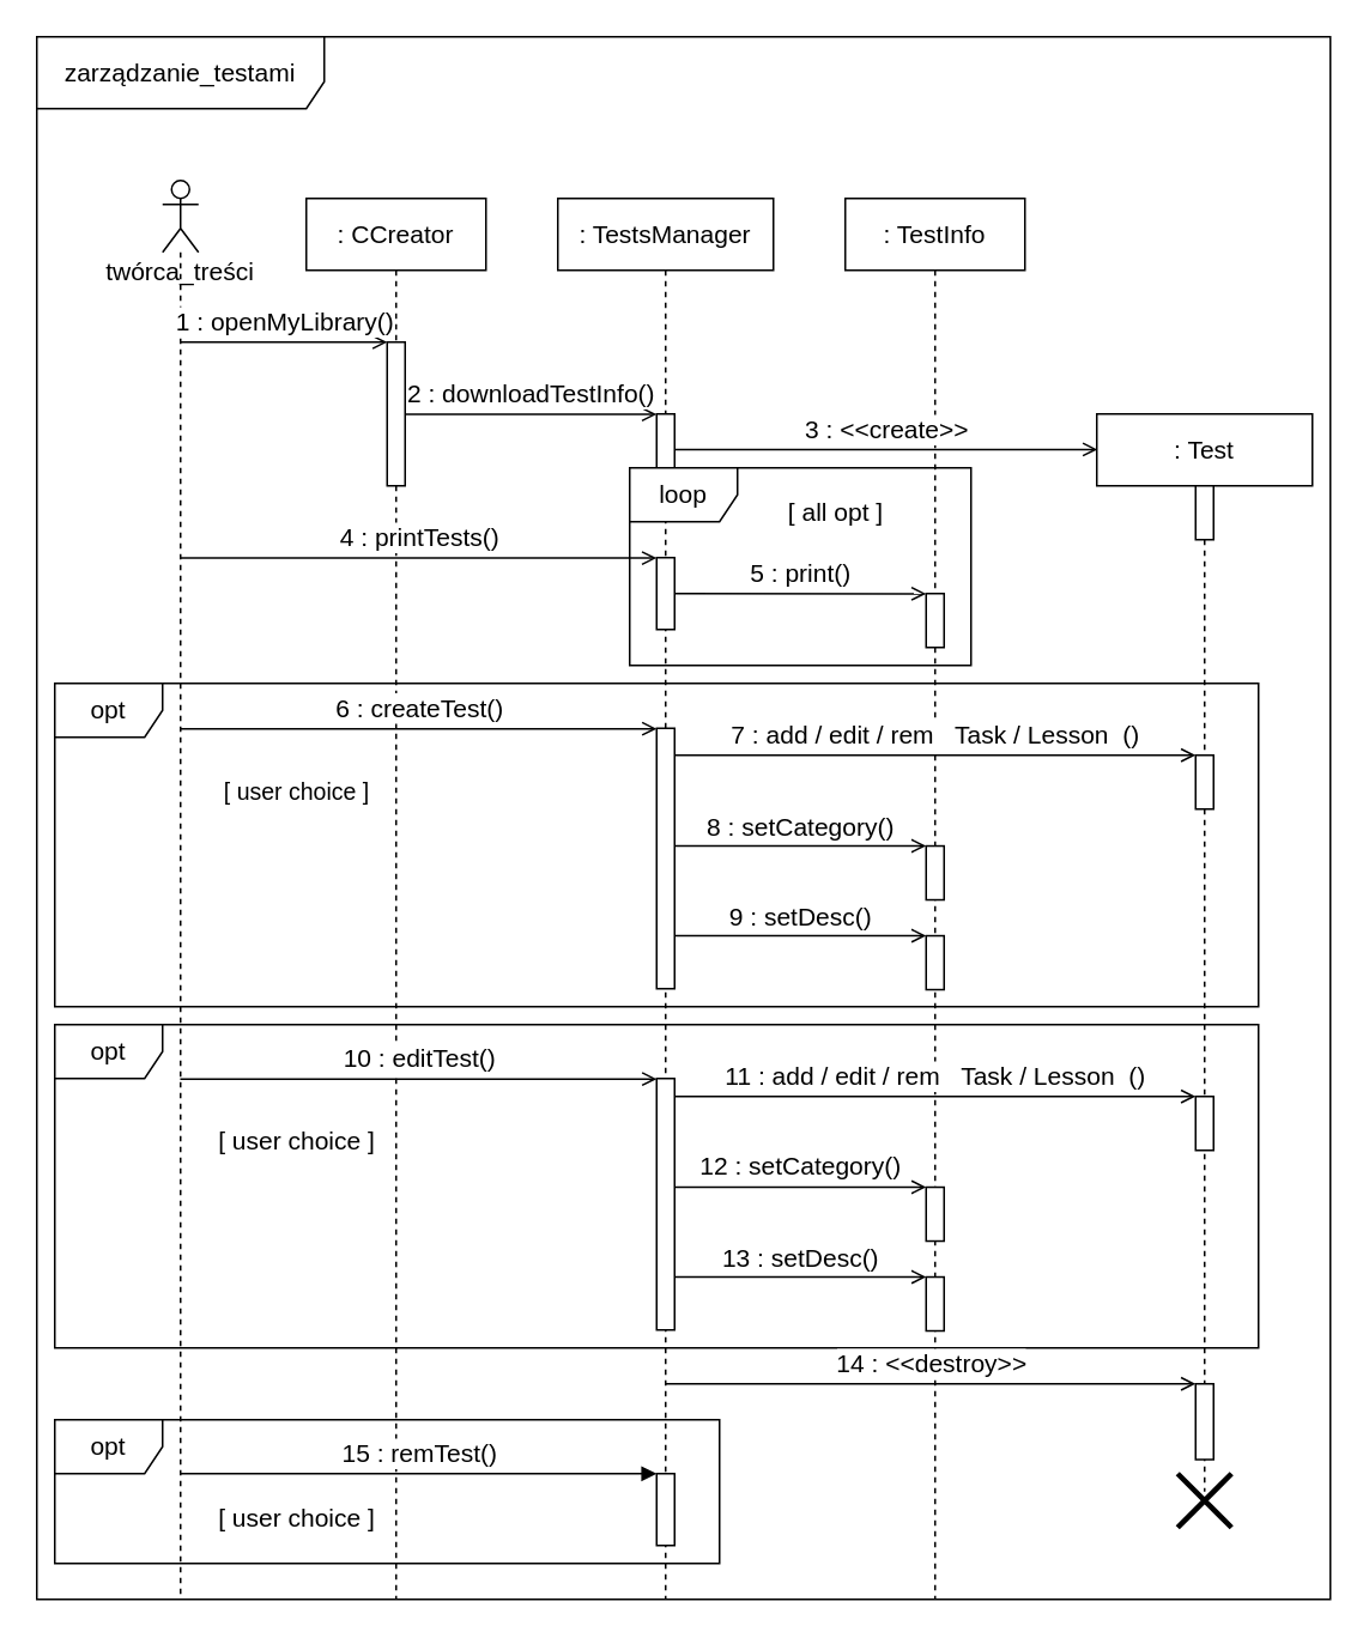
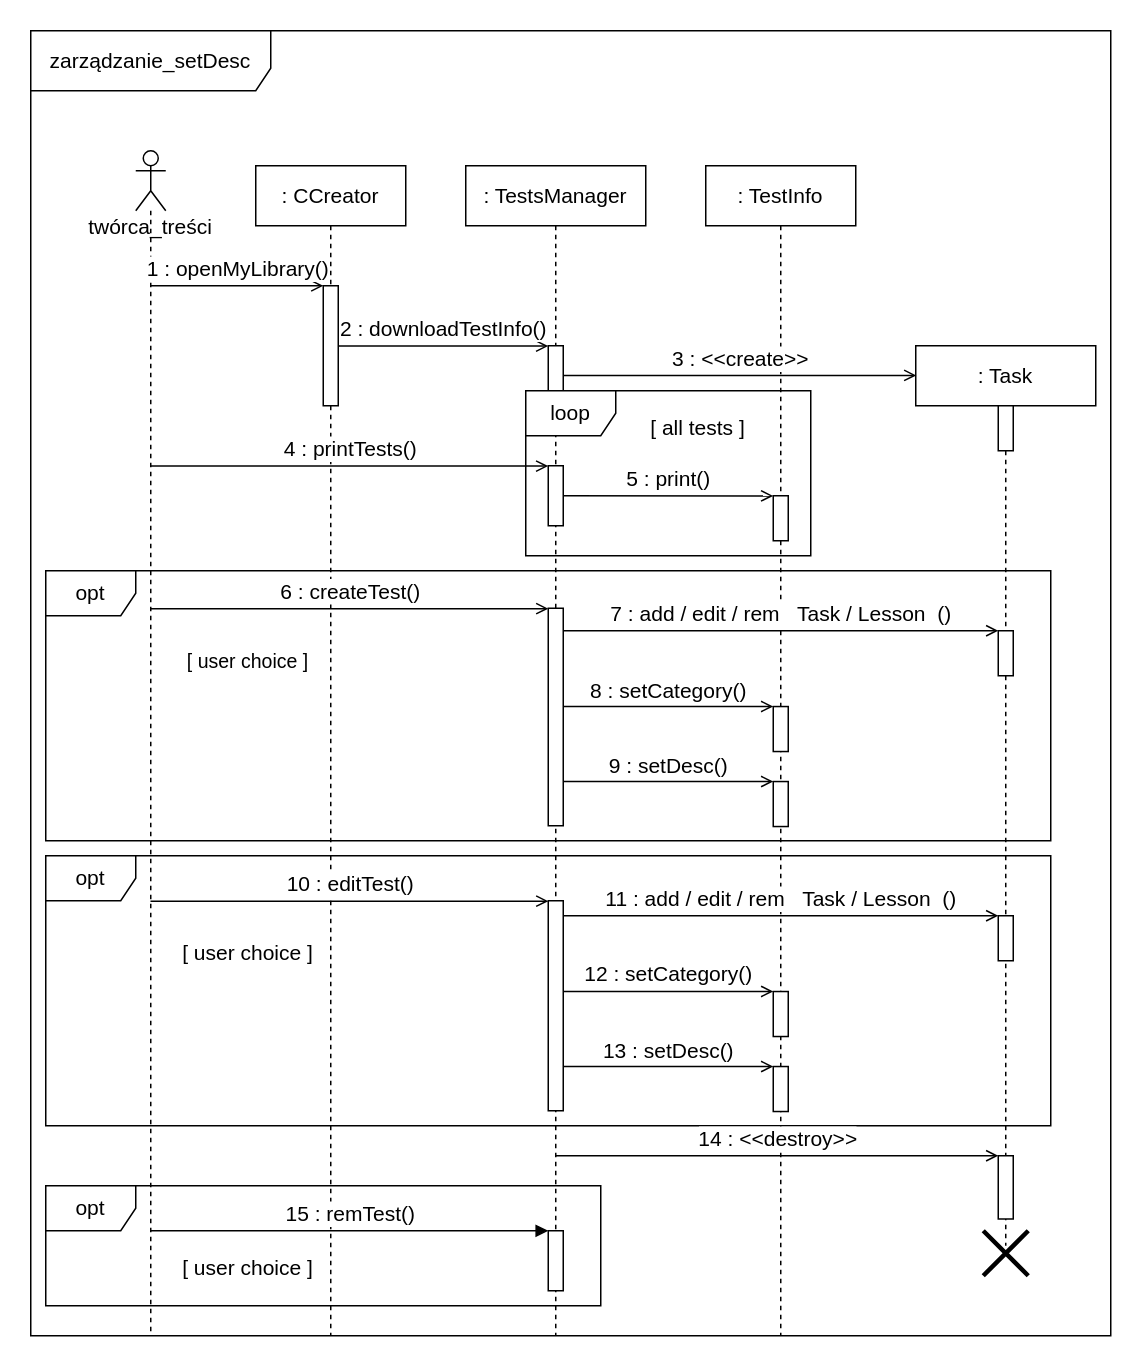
  <mxCell id="0" />
  <mxCell id="1" parent="0" />
  <mxCell id="2" value="&lt;font style=&quot;font-size: 14px&quot;&gt;twórca_treści&lt;/font&gt;" style="shape=umlLifeline;participant=umlActor;perimeter=lifelinePerimeter;whiteSpace=wrap;html=1;container=1;collapsible=0;recursiveResize=0;verticalAlign=top;spacingTop=36;outlineConnect=0;" parent="1" vertex="1"><mxGeometry x="90" y="100" width="20" height="790" as="geometry" /></mxCell>
  <mxCell id="3" value="&lt;font style=&quot;font-size: 14px&quot;&gt;: CCreator&lt;/font&gt;" style="shape=umlLifeline;perimeter=lifelinePerimeter;whiteSpace=wrap;html=1;container=1;collapsible=0;recursiveResize=0;outlineConnect=0;" parent="1" vertex="1"><mxGeometry x="170" y="110" width="100" height="780" as="geometry" /></mxCell>
  <mxCell id="4" value="" style="html=1;points=[];perimeter=orthogonalPerimeter;" parent="3" vertex="1"><mxGeometry x="45" y="80" width="10" height="80" as="geometry" /></mxCell>
  <mxCell id="5" value="&lt;font style=&quot;font-size: 13px&quot;&gt;[ user choice ]&lt;/font&gt;" style="text;html=1;strokeColor=none;fillColor=none;align=center;verticalAlign=middle;whiteSpace=wrap;rounded=0;" parent="3" vertex="1"><mxGeometry x="-50" y="315" width="90" height="30" as="geometry" /></mxCell>
  <mxCell id="6" value="&lt;font style=&quot;font-size: 14px&quot;&gt;[ user choice ]&lt;/font&gt;" style="text;html=1;strokeColor=none;fillColor=none;align=center;verticalAlign=middle;whiteSpace=wrap;rounded=0;" parent="3" vertex="1"><mxGeometry x="-50" y="510" width="90" height="30" as="geometry" /></mxCell>
  <mxCell id="7" value="&lt;font style=&quot;font-size: 14px&quot;&gt;[ user choice ]&lt;/font&gt;" style="text;html=1;strokeColor=none;fillColor=none;align=center;verticalAlign=middle;whiteSpace=wrap;rounded=0;" parent="3" vertex="1"><mxGeometry x="-50" y="720" width="90" height="30" as="geometry" /></mxCell>
  <mxCell id="8" value="&lt;font style=&quot;font-size: 14px&quot;&gt;: TestsManager&lt;/font&gt;" style="shape=umlLifeline;perimeter=lifelinePerimeter;whiteSpace=wrap;html=1;container=1;collapsible=0;recursiveResize=0;outlineConnect=0;" parent="1" vertex="1"><mxGeometry x="310" y="110" width="120" height="780" as="geometry" /></mxCell>
  <mxCell id="9" value="" style="html=1;points=[];perimeter=orthogonalPerimeter;" parent="8" vertex="1"><mxGeometry x="55" y="120" width="10" height="40" as="geometry" /></mxCell>
  <mxCell id="10" value="" style="html=1;points=[];perimeter=orthogonalPerimeter;" parent="8" vertex="1"><mxGeometry x="55" y="295" width="10" height="145" as="geometry" /></mxCell>
  <mxCell id="11" value="" style="html=1;points=[];perimeter=orthogonalPerimeter;" parent="8" vertex="1"><mxGeometry x="55" y="490" width="10" height="140" as="geometry" /></mxCell>
  <mxCell id="12" value="" style="html=1;points=[];perimeter=orthogonalPerimeter;" parent="8" vertex="1"><mxGeometry x="55" y="200" width="10" height="40" as="geometry" /></mxCell>
  <mxCell id="13" value="" style="html=1;points=[];perimeter=orthogonalPerimeter;" parent="8" vertex="1"><mxGeometry x="55" y="710" width="10" height="40" as="geometry" /></mxCell>
  <mxCell id="14" value="&lt;font style=&quot;font-size: 14px&quot;&gt;opt&lt;/font&gt;" style="shape=umlFrame;whiteSpace=wrap;html=1;" parent="8" vertex="1"><mxGeometry x="-280" y="270" width="670" height="180" as="geometry" /></mxCell>
  <mxCell id="15" value="&lt;font style=&quot;font-size: 14px&quot;&gt;: TestInfo&lt;/font&gt;" style="shape=umlLifeline;perimeter=lifelinePerimeter;whiteSpace=wrap;html=1;container=1;collapsible=0;recursiveResize=0;outlineConnect=0;" parent="1" vertex="1"><mxGeometry x="470" y="110" width="100" height="780" as="geometry" /></mxCell>
  <mxCell id="16" value="" style="html=1;points=[];perimeter=orthogonalPerimeter;" parent="15" vertex="1"><mxGeometry x="45" y="550.52" width="10" height="30" as="geometry" /></mxCell>
  <mxCell id="17" value="" style="html=1;points=[];perimeter=orthogonalPerimeter;" parent="15" vertex="1"><mxGeometry x="45" y="600.52" width="10" height="30" as="geometry" /></mxCell>
  <mxCell id="18" value="" style="html=1;points=[];perimeter=orthogonalPerimeter;" parent="15" vertex="1"><mxGeometry x="45" y="220" width="10" height="30" as="geometry" /></mxCell>
  <mxCell id="19" value="" style="html=1;points=[];perimeter=orthogonalPerimeter;" parent="15" vertex="1"><mxGeometry x="45" y="360.53" width="10" height="30" as="geometry" /></mxCell>
  <mxCell id="20" value="" style="html=1;points=[];perimeter=orthogonalPerimeter;" parent="15" vertex="1"><mxGeometry x="45" y="410.53" width="10" height="30" as="geometry" /></mxCell>
  <mxCell id="21" value="&lt;font style=&quot;font-size: 14px&quot;&gt;loop&lt;/font&gt;" style="shape=umlFrame;whiteSpace=wrap;html=1;" parent="15" vertex="1"><mxGeometry x="-120" y="150" width="190" height="110" as="geometry" /></mxCell>
  <mxCell id="22" value="&lt;font style=&quot;font-size: 14px&quot;&gt;1 : openMyLibrary()&lt;/font&gt;" style="html=1;verticalAlign=bottom;endArrow=open;rounded=0;endFill=0;entryX=0.004;entryY=0.001;entryDx=0;entryDy=0;entryPerimeter=0;" parent="1" target="4" edge="1"><mxGeometry width="80" relative="1" as="geometry"><mxPoint x="100" y="190" as="sourcePoint" /><mxPoint x="210" y="190" as="targetPoint" /></mxGeometry></mxCell>
  <mxCell id="23" value="&lt;font style=&quot;font-size: 14px&quot;&gt;2 : downloadTestInfo()&lt;/font&gt;" style="html=1;verticalAlign=bottom;endArrow=open;rounded=0;endFill=0;entryX=-0.004;entryY=0.005;entryDx=0;entryDy=0;entryPerimeter=0;exitX=1.003;exitY=0.502;exitDx=0;exitDy=0;exitPerimeter=0;" parent="1" source="4" target="9" edge="1"><mxGeometry width="80" relative="1" as="geometry"><mxPoint x="240" y="230" as="sourcePoint" /><mxPoint x="340" y="230" as="targetPoint" /></mxGeometry></mxCell>
  <mxCell id="24" value="&lt;font style=&quot;font-size: 14px&quot;&gt;6 : createTest()&lt;/font&gt;" style="html=1;verticalAlign=bottom;endArrow=open;rounded=0;entryX=0.005;entryY=0.002;entryDx=0;entryDy=0;entryPerimeter=0;endFill=0;" parent="1" target="10" edge="1"><mxGeometry relative="1" as="geometry"><mxPoint x="99.81" y="405.29" as="sourcePoint" /><mxPoint x="340" y="405" as="targetPoint" /></mxGeometry></mxCell>
  <mxCell id="25" value="&lt;font style=&quot;font-size: 14px&quot;&gt;12 : setCategory()&lt;/font&gt;" style="html=1;verticalAlign=bottom;endArrow=open;rounded=0;endFill=0;entryX=0;entryY=-0.001;entryDx=0;entryDy=0;entryPerimeter=0;" parent="1" target="16" edge="1" source="11"><mxGeometry width="80" relative="1" as="geometry"><mxPoint x="385.43" y="659.995" as="sourcePoint" /><mxPoint x="510" y="660.52" as="targetPoint" /></mxGeometry></mxCell>
  <mxCell id="26" value="&lt;font style=&quot;font-size: 14px&quot;&gt;5 : print()&lt;/font&gt;" style="html=1;verticalAlign=bottom;endArrow=open;rounded=0;endFill=0;exitX=1.005;exitY=0.501;exitDx=0;exitDy=0;exitPerimeter=0;entryX=-0.006;entryY=0.003;entryDx=0;entryDy=0;entryPerimeter=0;" parent="1" source="12" target="18" edge="1"><mxGeometry width="80" relative="1" as="geometry"><mxPoint x="390" y="330" as="sourcePoint" /><mxPoint x="510" y="330" as="targetPoint" /></mxGeometry></mxCell>
  <mxCell id="27" value="&lt;font style=&quot;font-size: 14px&quot;&gt;4 : printTests()&lt;/font&gt;" style="html=1;verticalAlign=bottom;endArrow=open;rounded=0;endFill=0;entryX=-0.004;entryY=0.005;entryDx=0;entryDy=0;entryPerimeter=0;" parent="1" source="2" target="12" edge="1"><mxGeometry width="80" relative="1" as="geometry"><mxPoint x="230" y="310" as="sourcePoint" /><mxPoint x="340" y="310" as="targetPoint" /></mxGeometry></mxCell>
  <mxCell id="28" value="&lt;font style=&quot;font-size: 14px&quot;&gt;10 : editTest()&lt;/font&gt;" style="html=1;verticalAlign=bottom;endArrow=open;rounded=0;entryX=0.005;entryY=0.002;entryDx=0;entryDy=0;entryPerimeter=0;endFill=0;" parent="1" target="11" edge="1"><mxGeometry relative="1" as="geometry"><mxPoint x="99.81" y="600.28" as="sourcePoint" /><mxPoint x="340" y="600" as="targetPoint" /></mxGeometry></mxCell>
  <mxCell id="29" value="&lt;font style=&quot;font-size: 14px&quot;&gt;15 : remTest()&lt;/font&gt;" style="html=1;verticalAlign=bottom;endArrow=block;rounded=0;entryX=0.005;entryY=0.002;entryDx=0;entryDy=0;entryPerimeter=0;" parent="1" target="13" edge="1"><mxGeometry relative="1" as="geometry"><mxPoint x="99.81" y="820.08" as="sourcePoint" /><mxPoint x="340" y="820" as="targetPoint" /></mxGeometry></mxCell>
- <mxCell id="30" value="&lt;font style=&quot;font-size: 14px&quot;&gt;zarządzanie_testami&lt;/font&gt;" style="shape=umlFrame;whiteSpace=wrap;html=1;width=160;height=40;" parent="1" vertex="1"><mxGeometry x="20" y="20" width="720" height="870" as="geometry" /></mxCell>
+ <mxCell id="30" value="&lt;font style=&quot;font-size: 14px&quot;&gt;zarządzanie_setDesc&lt;/font&gt;" style="shape=umlFrame;whiteSpace=wrap;html=1;width=160;height=40;" parent="1" vertex="1"><mxGeometry x="20" y="20" width="720" height="870" as="geometry" /></mxCell>
  <mxCell id="31" value="&lt;font style=&quot;font-size: 14px&quot;&gt;13 : setDesc()&lt;/font&gt;" style="html=1;verticalAlign=bottom;endArrow=open;rounded=0;endFill=0;" parent="1" target="17" edge="1" source="11"><mxGeometry width="80" relative="1" as="geometry"><mxPoint x="384.89" y="710.77" as="sourcePoint" /><mxPoint x="510" y="700.52" as="targetPoint" /></mxGeometry></mxCell>
  <mxCell id="32" value="&lt;font style=&quot;font-size: 14px&quot;&gt;opt&lt;/font&gt;" style="shape=umlFrame;whiteSpace=wrap;html=1;" parent="1" vertex="1"><mxGeometry x="30" y="570" width="670" height="180" as="geometry" /></mxCell>
- <mxCell id="33" value="&lt;font style=&quot;font-size: 14px&quot;&gt;: Test&lt;/font&gt;" style="shape=umlLifeline;perimeter=lifelinePerimeter;whiteSpace=wrap;html=1;container=1;collapsible=0;recursiveResize=0;outlineConnect=0;fontSize=14;" parent="1" vertex="1"><mxGeometry x="610" y="230" width="120" height="600" as="geometry" /></mxCell>
+ <mxCell id="33" value="&lt;font style=&quot;font-size: 14px&quot;&gt;: Task&lt;/font&gt;" style="shape=umlLifeline;perimeter=lifelinePerimeter;whiteSpace=wrap;html=1;container=1;collapsible=0;recursiveResize=0;outlineConnect=0;fontSize=14;" parent="1" vertex="1"><mxGeometry x="610" y="230" width="120" height="600" as="geometry" /></mxCell>
  <mxCell id="34" value="" style="html=1;points=[];perimeter=orthogonalPerimeter;fontSize=14;" parent="33" vertex="1"><mxGeometry x="55" y="40" width="10" height="30" as="geometry" /></mxCell>
  <mxCell id="35" value="" style="html=1;points=[];perimeter=orthogonalPerimeter;fontSize=10;" parent="33" vertex="1"><mxGeometry x="55" y="540" width="10" height="42.16" as="geometry" /></mxCell>
  <mxCell id="36" value="" style="html=1;points=[];perimeter=orthogonalPerimeter;" parent="33" vertex="1"><mxGeometry x="55" y="190" width="10" height="30" as="geometry" /></mxCell>
  <mxCell id="37" value="" style="html=1;points=[];perimeter=orthogonalPerimeter;" parent="33" vertex="1"><mxGeometry x="55" y="380" width="10" height="30" as="geometry" /></mxCell>
  <mxCell id="38" value="&lt;font style=&quot;font-size: 14px&quot;&gt;14 : &amp;lt;&amp;lt;destroy&amp;gt;&amp;gt;&lt;/font&gt;" style="html=1;verticalAlign=bottom;endArrow=open;rounded=0;endFill=0;" parent="33" edge="1" source="8"><mxGeometry width="80" relative="1" as="geometry"><mxPoint x="-230.19" y="540" as="sourcePoint" /><mxPoint x="55" y="540" as="targetPoint" /></mxGeometry></mxCell>
  <mxCell id="39" value="&lt;font style=&quot;font-size: 14px&quot;&gt;3 : &amp;lt;&amp;lt;create&amp;gt;&amp;gt;&lt;/font&gt;" style="html=1;verticalAlign=bottom;endArrow=open;rounded=0;endFill=0;exitX=0.996;exitY=0.496;exitDx=0;exitDy=0;exitPerimeter=0;entryX=0.003;entryY=0.033;entryDx=0;entryDy=0;entryPerimeter=0;" parent="1" source="9" target="33" edge="1"><mxGeometry width="80" relative="1" as="geometry"><mxPoint x="440" y="250" as="sourcePoint" /><mxPoint x="600" y="250" as="targetPoint" /></mxGeometry></mxCell>
- <mxCell id="40" value="&lt;font style=&quot;font-size: 14px&quot;&gt;[ all opt ]&lt;/font&gt;" style="text;html=1;strokeColor=none;fillColor=none;align=center;verticalAlign=middle;whiteSpace=wrap;rounded=0;" parent="1" vertex="1"><mxGeometry x="420" y="270" width="90" height="30" as="geometry" /></mxCell>
+ <mxCell id="40" value="&lt;font style=&quot;font-size: 14px&quot;&gt;[ all tests ]&lt;/font&gt;" style="text;html=1;strokeColor=none;fillColor=none;align=center;verticalAlign=middle;whiteSpace=wrap;rounded=0;" parent="1" vertex="1"><mxGeometry x="420" y="270" width="90" height="30" as="geometry" /></mxCell>
  <mxCell id="41" value="" style="shape=umlDestroy;whiteSpace=wrap;html=1;strokeWidth=3;fontSize=14;" parent="1" vertex="1"><mxGeometry x="655" y="820" width="30" height="30" as="geometry" /></mxCell>
  <mxCell id="42" value="&lt;font style=&quot;font-size: 14px&quot;&gt;7 : add / edit / rem&amp;nbsp; &amp;nbsp;Task / Lesson&amp;nbsp; ()&lt;/font&gt;" style="html=1;verticalAlign=bottom;endArrow=open;rounded=0;endFill=0;entryX=0;entryY=0;entryDx=0;entryDy=0;entryPerimeter=0;" parent="1" target="36" edge="1" source="10"><mxGeometry width="80" relative="1" as="geometry"><mxPoint x="390" y="420" as="sourcePoint" /><mxPoint x="530" y="420" as="targetPoint" /></mxGeometry></mxCell>
  <mxCell id="43" value="&lt;font style=&quot;font-size: 14px&quot;&gt;8 : setCategory()&lt;/font&gt;" style="html=1;verticalAlign=bottom;endArrow=open;rounded=0;endFill=0;entryX=0;entryY=-0.001;entryDx=0;entryDy=0;entryPerimeter=0;" parent="1" target="19" edge="1" source="10"><mxGeometry width="80" relative="1" as="geometry"><mxPoint x="385.43" y="470.005" as="sourcePoint" /><mxPoint x="510" y="470.53" as="targetPoint" /></mxGeometry></mxCell>
  <mxCell id="44" value="&lt;font style=&quot;font-size: 14px&quot;&gt;9 : setDesc()&lt;/font&gt;" style="html=1;verticalAlign=bottom;endArrow=open;rounded=0;endFill=0;" parent="1" target="20" edge="1" source="10"><mxGeometry width="80" relative="1" as="geometry"><mxPoint x="384.89" y="520.78" as="sourcePoint" /><mxPoint x="510" y="510.53" as="targetPoint" /></mxGeometry></mxCell>
  <mxCell id="45" value="&lt;font style=&quot;font-size: 14px&quot;&gt;11 : add / edit / rem&amp;nbsp; &amp;nbsp;Task / Lesson&amp;nbsp; ()&lt;/font&gt;" style="html=1;verticalAlign=bottom;endArrow=open;rounded=0;endFill=0;entryX=0;entryY=0;entryDx=0;entryDy=0;entryPerimeter=0;" parent="1" target="37" edge="1" source="11"><mxGeometry width="80" relative="1" as="geometry"><mxPoint x="385" y="610" as="sourcePoint" /><mxPoint x="240" y="510" as="targetPoint" /></mxGeometry></mxCell>
  <mxCell id="46" value="&lt;font style=&quot;font-size: 14px&quot;&gt;opt&lt;/font&gt;" style="shape=umlFrame;whiteSpace=wrap;html=1;" parent="1" vertex="1"><mxGeometry x="30" y="790" width="370" height="80" as="geometry" /></mxCell>
